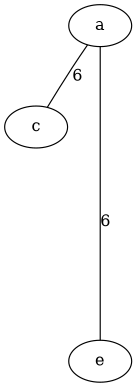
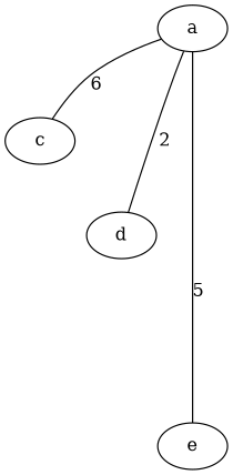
  strict graph {
    node [style=vertex]
    edge [color=black style="edge"]
    a
    c
+   d
    e
    a -- c [label=6 minlen=1 weight=1]
-   a -- e [label=6 minlen=5 weight=5]
+   a -- d [label=2 minlen=2 weight=2]
+   a -- e [label=5 minlen=5 weight=5]
  }
